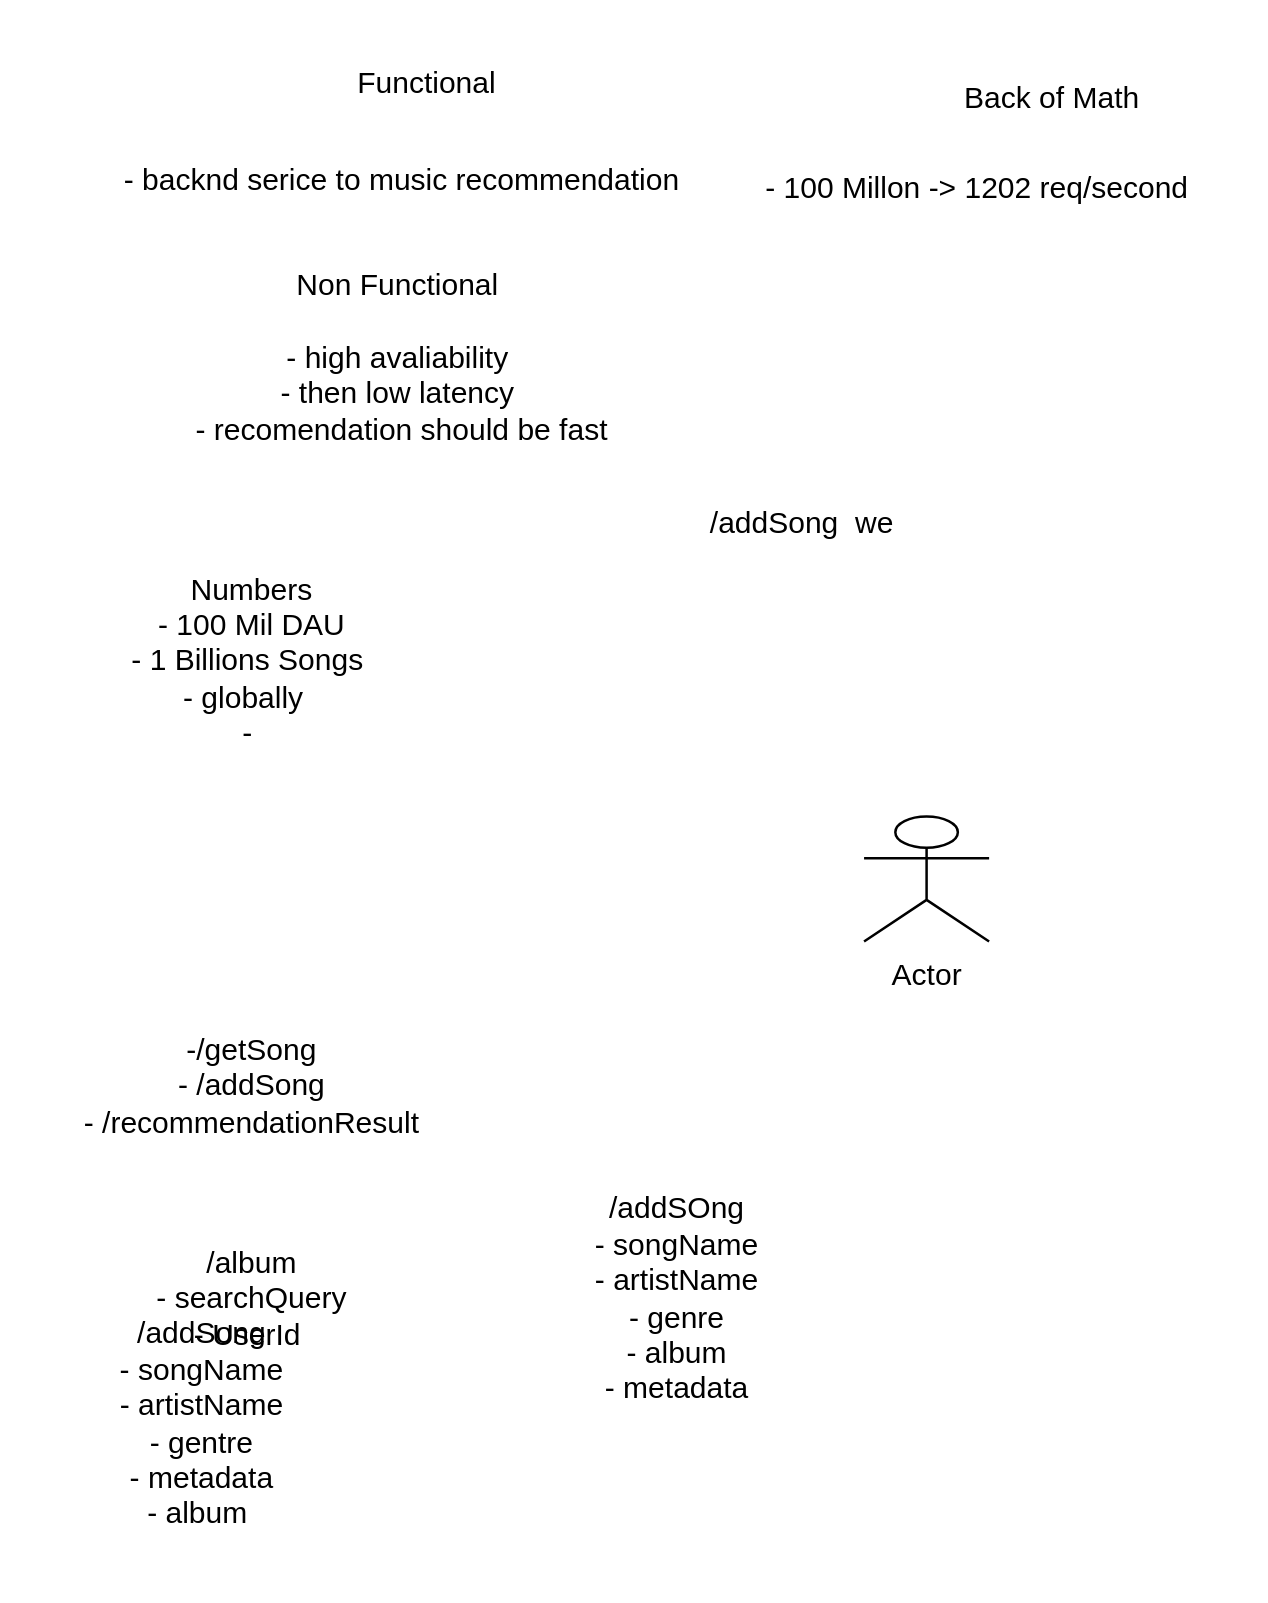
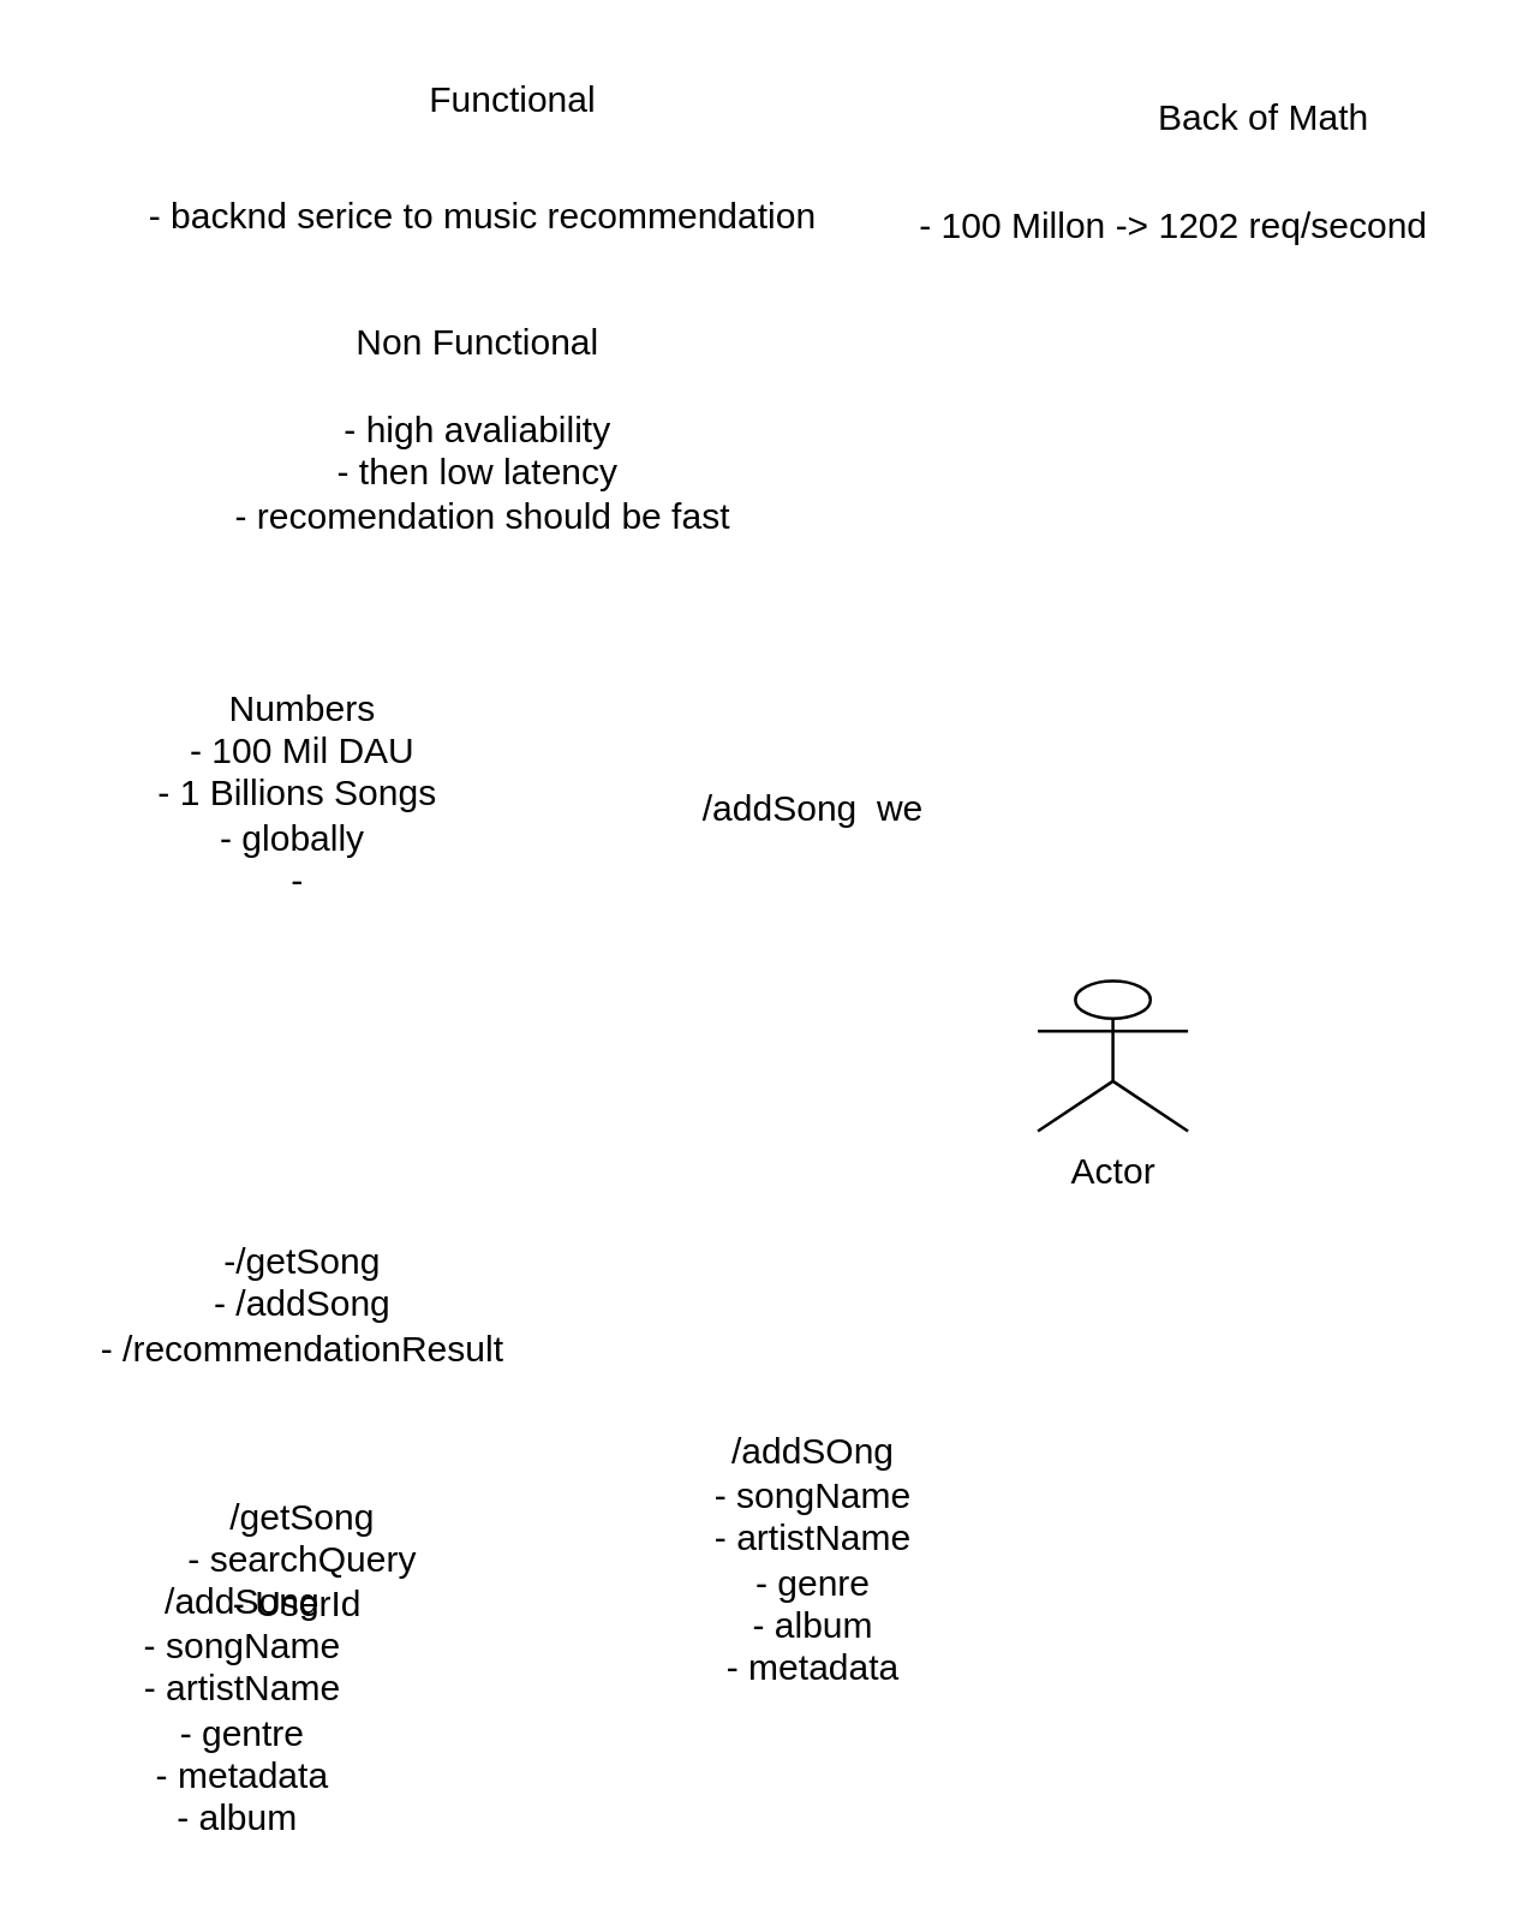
  <mxCell id="0" />
  <mxCell id="1" parent="0" />
  <mxCell id="2" value="Functional&lt;div&gt;&lt;br&gt;&lt;/div&gt;" style="text;html=1;align=center;verticalAlign=middle;resizable=0;points=[];autosize=1;strokeColor=none;fillColor=none;" vertex="1" parent="1"><mxGeometry x="130" y="20" width="80" height="40" as="geometry" /></mxCell>
  <mxCell id="3" value="- backnd serice to music recommendation&lt;div&gt;&lt;br&gt;&lt;/div&gt;" style="text;html=1;align=center;verticalAlign=middle;resizable=0;points=[];autosize=1;strokeColor=none;fillColor=none;" vertex="1" parent="1"><mxGeometry x="35" y="59" width="250" height="40" as="geometry" /></mxCell>
  <mxCell id="4" value="Non Functional&amp;nbsp;&lt;div&gt;&lt;br&gt;&lt;/div&gt;&lt;div&gt;- high avaliability&amp;nbsp;&lt;/div&gt;&lt;div&gt;- then low latency&amp;nbsp;&lt;/div&gt;&lt;div&gt;- recomendation should be fast&lt;/div&gt;&lt;div&gt;&lt;br&gt;&lt;/div&gt;&lt;div&gt;&lt;br&gt;&lt;/div&gt;&lt;div&gt;&lt;br&gt;&lt;/div&gt;" style="text;html=1;align=center;verticalAlign=middle;resizable=0;points=[];autosize=1;strokeColor=none;fillColor=none;" vertex="1" parent="1"><mxGeometry x="65" y="99" width="190" height="130" as="geometry" /></mxCell>
  <mxCell id="5" value="Numbers&lt;div&gt;- 100 Mil DAU&lt;/div&gt;&lt;div&gt;- 1 Billions Songs&amp;nbsp;&lt;/div&gt;&lt;div&gt;- globally&amp;nbsp;&amp;nbsp;&lt;/div&gt;&lt;div&gt;-&amp;nbsp;&lt;/div&gt;" style="text;html=1;align=center;verticalAlign=middle;resizable=0;points=[];autosize=1;strokeColor=none;fillColor=none;" vertex="1" parent="1"><mxGeometry x="40" y="219" width="120" height="90" as="geometry" /></mxCell>
  <mxCell id="6" value="Back of Math" style="text;html=1;align=center;verticalAlign=middle;resizable=0;points=[];autosize=1;strokeColor=none;fillColor=none;" vertex="1" parent="1"><mxGeometry x="375" y="24" width="90" height="30" as="geometry" /></mxCell>
  <mxCell id="7" value="- 100 Millon -&amp;gt; 1202 req/second&lt;div&gt;&lt;br&gt;&lt;/div&gt;&lt;div&gt;&lt;br&gt;&lt;/div&gt;" style="text;html=1;align=center;verticalAlign=middle;resizable=0;points=[];autosize=1;strokeColor=none;fillColor=none;" vertex="1" parent="1"><mxGeometry x="295" y="59" width="190" height="60" as="geometry" /></mxCell>
  <mxCell id="8" value="Actor" style="shape=umlActor;verticalLabelPosition=bottom;verticalAlign=top;html=1;outlineConnect=0;" vertex="1" parent="1"><mxGeometry x="345" y="326" width="50" height="50" as="geometry" /></mxCell>
  <mxCell id="9" value="&lt;br&gt;&lt;div&gt;-/getSong&lt;/div&gt;&lt;div&gt;- /addSong&lt;/div&gt;&lt;div&gt;- /recommendationResult&lt;/div&gt;&lt;div&gt;&lt;br&gt;&lt;/div&gt;" style="text;html=1;align=center;verticalAlign=middle;resizable=0;points=[];autosize=1;strokeColor=none;fillColor=none;" vertex="1" parent="1"><mxGeometry x="20" y="389" width="160" height="90" as="geometry" /></mxCell>
- <mxCell id="10" value="/album&lt;div&gt;- searchQuery&lt;/div&gt;&lt;div&gt;- UserId&amp;nbsp;&lt;/div&gt;" style="text;html=1;align=center;verticalAlign=middle;resizable=0;points=[];autosize=1;strokeColor=none;fillColor=none;" vertex="1" parent="1"><mxGeometry x="50" y="489" width="100" height="60" as="geometry" /></mxCell>
- <mxCell id="11" value="/addSong&amp;nbsp; we" style="text;html=1;align=center;verticalAlign=middle;resizable=0;points=[];autosize=1;strokeColor=none;fillColor=none;" vertex="1" parent="1"><mxGeometry x="270" y="194" width="100" height="30" as="geometry" /></mxCell>
+ <mxCell id="10" value="/getSong&lt;div&gt;- searchQuery&lt;/div&gt;&lt;div&gt;- UserId&amp;nbsp;&lt;/div&gt;" style="text;html=1;align=center;verticalAlign=middle;resizable=0;points=[];autosize=1;strokeColor=none;fillColor=none;" vertex="1" parent="1"><mxGeometry x="50" y="489" width="100" height="60" as="geometry" /></mxCell>
+ <mxCell id="11" value="/addSong&amp;nbsp; we" style="text;html=1;align=center;verticalAlign=middle;resizable=0;points=[];autosize=1;strokeColor=none;fillColor=none;" vertex="1" parent="1"><mxGeometry x="220" y="254" width="100" height="30" as="geometry" /></mxCell>
  <mxCell id="12" value="/addSong&lt;div&gt;- songName&lt;/div&gt;&lt;div&gt;- artistName&lt;/div&gt;&lt;div&gt;- gentre&lt;/div&gt;&lt;div&gt;- metadata&lt;/div&gt;&lt;div&gt;- album&amp;nbsp;&lt;/div&gt;" style="text;html=1;align=center;verticalAlign=middle;resizable=0;points=[];autosize=1;strokeColor=none;fillColor=none;" vertex="1" parent="1"><mxGeometry x="35" y="519" width="90" height="100" as="geometry" /></mxCell>
  <mxCell id="13" value="/addSOng&lt;div&gt;- songName&lt;/div&gt;&lt;div&gt;- artistName&lt;/div&gt;&lt;div&gt;- genre&lt;/div&gt;&lt;div&gt;- album&lt;/div&gt;&lt;div&gt;- metadata&lt;/div&gt;" style="text;html=1;align=center;verticalAlign=middle;resizable=0;points=[];autosize=1;strokeColor=none;fillColor=none;" vertex="1" parent="1"><mxGeometry x="225" y="469" width="90" height="100" as="geometry" /></mxCell>
